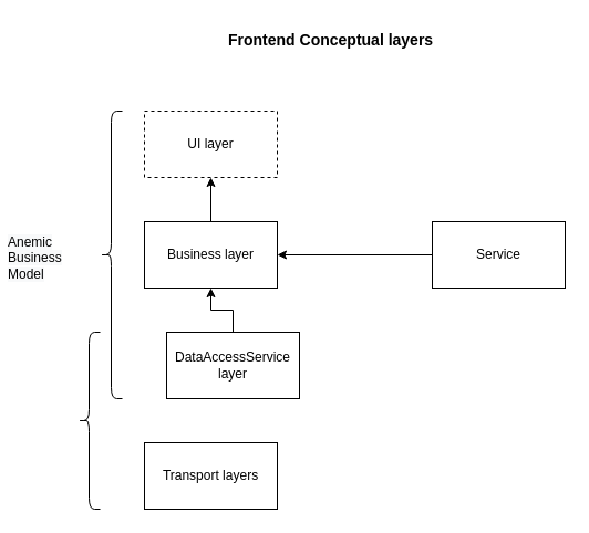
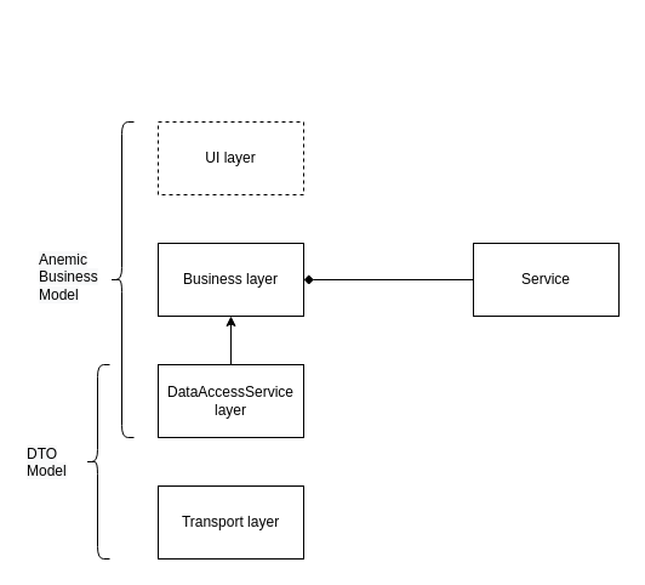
  <mxCell id="0" />
  <mxCell id="1" parent="0" />
- <mxCell id="2" value="Transport layers" style="rounded=0;whiteSpace=wrap;html=1;" parent="1" vertex="1"><mxGeometry x="130" y="400" width="120" height="60" as="geometry" /></mxCell>
+ <mxCell id="2" value="Transport layer" style="rounded=0;whiteSpace=wrap;html=1;" parent="1" vertex="1"><mxGeometry x="130" y="400" width="120" height="60" as="geometry" /></mxCell>
  <mxCell id="3" style="edgeStyle=orthogonalEdgeStyle;rounded=0;orthogonalLoop=1;jettySize=auto;html=1;" parent="1" source="4" target="6" edge="1"><mxGeometry relative="1" as="geometry" /></mxCell>
- <mxCell id="4" value="DataAccessService layer" style="rounded=0;whiteSpace=wrap;html=1;" parent="1" vertex="1"><mxGeometry x="150" y="300" width="120" height="60" as="geometry" /></mxCell>
- <mxCell id="5" style="edgeStyle=orthogonalEdgeStyle;rounded=0;orthogonalLoop=1;jettySize=auto;html=1;" parent="1" source="6" target="8" edge="1"><mxGeometry relative="1" as="geometry" /></mxCell>
+ <mxCell id="4" value="DataAccessService layer" style="rounded=0;whiteSpace=wrap;html=1;" parent="1" vertex="1"><mxGeometry x="130" y="300" width="120" height="60" as="geometry" /></mxCell>
  <mxCell id="6" value="Business layer" style="rounded=0;whiteSpace=wrap;html=1;" parent="1" vertex="1"><mxGeometry x="130" y="200" width="120" height="60" as="geometry" /></mxCell>
  <mxCell id="7" style="edgeStyle=orthogonalEdgeStyle;rounded=0;orthogonalLoop=1;jettySize=auto;html=1;exitX=0.5;exitY=1;exitDx=0;exitDy=0;" parent="1" source="2" target="2" edge="1"><mxGeometry relative="1" as="geometry" /></mxCell>
  <mxCell id="8" value="UI layer" style="rounded=0;whiteSpace=wrap;html=1;dashed=1;" parent="1" vertex="1"><mxGeometry x="130" y="100" width="120" height="60" as="geometry" /></mxCell>
  <mxCell id="9" value="" style="shape=curlyBracket;whiteSpace=wrap;html=1;rounded=1;" parent="1" vertex="1"><mxGeometry x="90" y="100" width="20" height="260" as="geometry" /></mxCell>
- <mxCell id="10" value="&lt;span style=&quot;color: rgb(0, 0, 0); font-family: Helvetica; font-size: 12px; font-style: normal; font-variant-ligatures: normal; font-variant-caps: normal; font-weight: 400; letter-spacing: normal; orphans: 2; text-align: center; text-indent: 0px; text-transform: none; widows: 2; word-spacing: 0px; -webkit-text-stroke-width: 0px; background-color: rgb(248, 249, 250); text-decoration-thickness: initial; text-decoration-style: initial; text-decoration-color: initial; float: none; display: inline !important;&quot;&gt;Anemic Business&lt;/span&gt;&lt;br style=&quot;color: rgb(0, 0, 0); font-family: Helvetica; font-size: 12px; font-style: normal; font-variant-ligatures: normal; font-variant-caps: normal; font-weight: 400; letter-spacing: normal; orphans: 2; text-align: center; text-indent: 0px; text-transform: none; widows: 2; word-spacing: 0px; -webkit-text-stroke-width: 0px; background-color: rgb(248, 249, 250); text-decoration-thickness: initial; text-decoration-style: initial; text-decoration-color: initial;&quot;&gt;&lt;span style=&quot;color: rgb(0, 0, 0); font-family: Helvetica; font-size: 12px; font-style: normal; font-variant-ligatures: normal; font-variant-caps: normal; font-weight: 400; letter-spacing: normal; orphans: 2; text-align: center; text-indent: 0px; text-transform: none; widows: 2; word-spacing: 0px; -webkit-text-stroke-width: 0px; background-color: rgb(248, 249, 250); text-decoration-thickness: initial; text-decoration-style: initial; text-decoration-color: initial; float: none; display: inline !important;&quot;&gt;Model&lt;/span&gt;" style="text;whiteSpace=wrap;html=1;" parent="1" vertex="1"><mxGeometry x="5" y="205" width="60" height="50" as="geometry" /></mxCell>
+ <mxCell id="10" value="&lt;span style=&quot;color: rgb(0, 0, 0); font-family: Helvetica; font-size: 12px; font-style: normal; font-variant-ligatures: normal; font-variant-caps: normal; font-weight: 400; letter-spacing: normal; orphans: 2; text-align: center; text-indent: 0px; text-transform: none; widows: 2; word-spacing: 0px; -webkit-text-stroke-width: 0px; background-color: rgb(248, 249, 250); text-decoration-thickness: initial; text-decoration-style: initial; text-decoration-color: initial; float: none; display: inline !important;&quot;&gt;Anemic Business&lt;/span&gt;&lt;br style=&quot;color: rgb(0, 0, 0); font-family: Helvetica; font-size: 12px; font-style: normal; font-variant-ligatures: normal; font-variant-caps: normal; font-weight: 400; letter-spacing: normal; orphans: 2; text-align: center; text-indent: 0px; text-transform: none; widows: 2; word-spacing: 0px; -webkit-text-stroke-width: 0px; background-color: rgb(248, 249, 250); text-decoration-thickness: initial; text-decoration-style: initial; text-decoration-color: initial;&quot;&gt;&lt;span style=&quot;color: rgb(0, 0, 0); font-family: Helvetica; font-size: 12px; font-style: normal; font-variant-ligatures: normal; font-variant-caps: normal; font-weight: 400; letter-spacing: normal; orphans: 2; text-align: center; text-indent: 0px; text-transform: none; widows: 2; word-spacing: 0px; -webkit-text-stroke-width: 0px; background-color: rgb(248, 249, 250); text-decoration-thickness: initial; text-decoration-style: initial; text-decoration-color: initial; float: none; display: inline !important;&quot;&gt;Model&lt;/span&gt;" style="text;whiteSpace=wrap;html=1;" parent="1" vertex="1"><mxGeometry x="30" y="200" width="60" height="50" as="geometry" /></mxCell>
  <mxCell id="11" value="" style="shape=curlyBracket;whiteSpace=wrap;html=1;rounded=1;" parent="1" vertex="1"><mxGeometry x="70" y="300" width="20" height="160" as="geometry" /></mxCell>
- <mxCell id="13" style="edgeStyle=orthogonalEdgeStyle;rounded=0;orthogonalLoop=1;jettySize=auto;html=1;" parent="1" source="14" target="6" edge="1"><mxGeometry relative="1" as="geometry" /></mxCell>
+ <mxCell id="12" value="&lt;span style=&quot;color: rgb(0, 0, 0); font-family: Helvetica; font-size: 12px; font-style: normal; font-variant-ligatures: normal; font-variant-caps: normal; font-weight: 400; letter-spacing: normal; orphans: 2; text-align: center; text-indent: 0px; text-transform: none; widows: 2; word-spacing: 0px; -webkit-text-stroke-width: 0px; background-color: rgb(248, 249, 250); text-decoration-thickness: initial; text-decoration-style: initial; text-decoration-color: initial; float: none; display: inline !important;&quot;&gt;DTO&lt;br&gt;Model&lt;/span&gt;" style="text;whiteSpace=wrap;html=1;" parent="1" vertex="1"><mxGeometry x="20" y="360" width="40" height="40" as="geometry" /></mxCell>
+ <mxCell id="13" style="edgeStyle=orthogonalEdgeStyle;rounded=0;orthogonalLoop=1;jettySize=auto;html=1;endArrow=diamond;" parent="1" source="14" target="6" edge="1"><mxGeometry relative="1" as="geometry" /></mxCell>
  <mxCell id="14" value="Service" style="rounded=0;whiteSpace=wrap;html=1;" parent="1" vertex="1"><mxGeometry x="390" y="200" width="120" height="60" as="geometry" /></mxCell>
- <mxCell id="15" value="Frontend Conceptual layers " style="text;strokeColor=none;fillColor=none;align=left;verticalAlign=middle;spacingLeft=4;spacingRight=4;overflow=hidden;points=[[0,0.5],[1,0.5]];portConstraint=eastwest;rotatable=0;fontStyle=1;fontSize=14;" parent="1" vertex="1"><mxGeometry x="200" y="20" width="220" height="30" as="geometry" /></mxCell>
